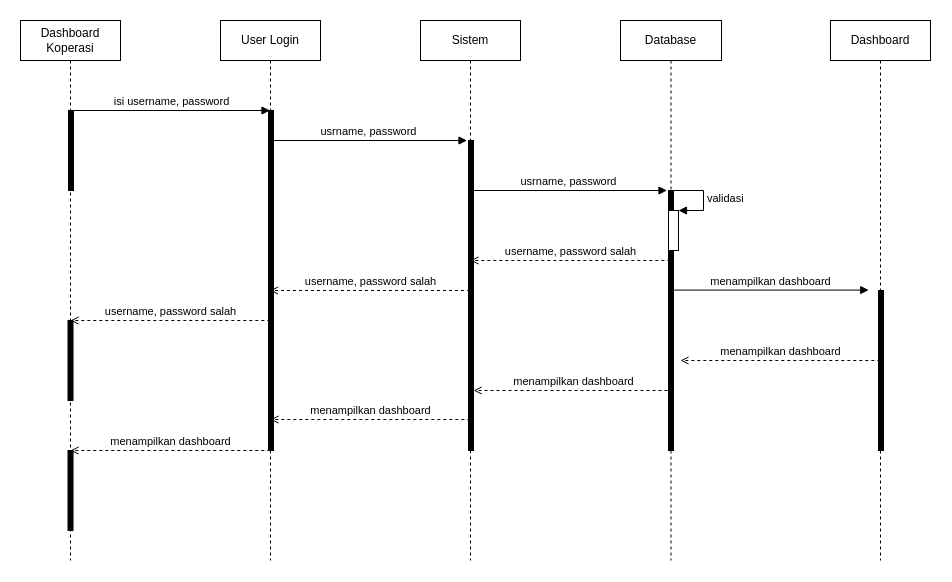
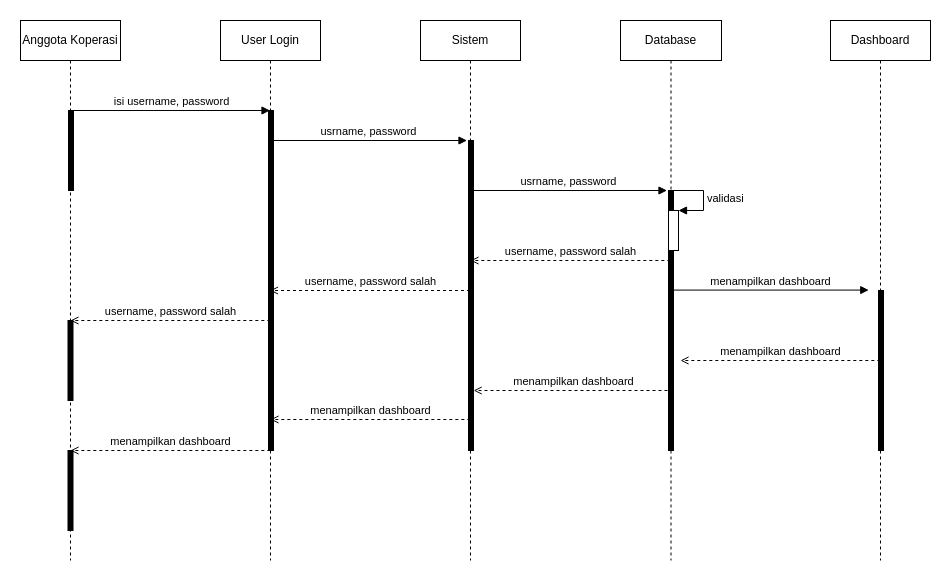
  <mxCell id="0" />
  <mxCell id="1" parent="0" />
- <mxCell id="2" value="Dashboard Koperasi" style="shape=umlLifeline;perimeter=lifelinePerimeter;whiteSpace=wrap;html=1;container=1;collapsible=0;recursiveResize=0;outlineConnect=0;" vertex="1" parent="1"><mxGeometry x="20" y="20" width="100" height="540" as="geometry" /></mxCell>
+ <mxCell id="2" value="Anggota Koperasi" style="shape=umlLifeline;perimeter=lifelinePerimeter;whiteSpace=wrap;html=1;container=1;collapsible=0;recursiveResize=0;outlineConnect=0;" vertex="1" parent="1"><mxGeometry x="20" y="20" width="100" height="540" as="geometry" /></mxCell>
  <mxCell id="3" value="" style="html=1;points=[];perimeter=orthogonalPerimeter;fillColor=strokeColor;" vertex="1" parent="2"><mxGeometry x="48" y="90" width="5" height="80" as="geometry" /></mxCell>
  <mxCell id="4" value="" style="html=1;points=[];perimeter=orthogonalPerimeter;fillColor=strokeColor;" vertex="1" parent="2"><mxGeometry x="47.5" y="300" width="5" height="80" as="geometry" /></mxCell>
  <mxCell id="5" value="" style="html=1;points=[];perimeter=orthogonalPerimeter;fillColor=strokeColor;" vertex="1" parent="2"><mxGeometry x="47.5" y="430" width="5" height="80" as="geometry" /></mxCell>
  <mxCell id="6" value="User Login" style="shape=umlLifeline;perimeter=lifelinePerimeter;whiteSpace=wrap;html=1;container=1;collapsible=0;recursiveResize=0;outlineConnect=0;" vertex="1" parent="1"><mxGeometry x="220" y="20" width="100" height="540" as="geometry" /></mxCell>
  <mxCell id="7" value="" style="html=1;points=[];perimeter=orthogonalPerimeter;fillColor=strokeColor;" vertex="1" parent="6"><mxGeometry x="48" y="90" width="5" height="340" as="geometry" /></mxCell>
  <mxCell id="8" value="Sistem" style="shape=umlLifeline;perimeter=lifelinePerimeter;whiteSpace=wrap;html=1;container=1;collapsible=0;recursiveResize=0;outlineConnect=0;" vertex="1" parent="1"><mxGeometry x="420" y="20" width="100" height="540" as="geometry" /></mxCell>
  <mxCell id="9" value="" style="html=1;points=[];perimeter=orthogonalPerimeter;fillColor=strokeColor;" vertex="1" parent="8"><mxGeometry x="48" y="120" width="5" height="310" as="geometry" /></mxCell>
  <mxCell id="10" value="isi username, password" style="html=1;verticalAlign=bottom;endArrow=block;" edge="1" parent="1" target="6"><mxGeometry x="-0.003" width="80" relative="1" as="geometry"><mxPoint x="73" y="110" as="sourcePoint" /><mxPoint x="153" y="110" as="targetPoint" /><mxPoint as="offset" /></mxGeometry></mxCell>
  <mxCell id="11" value="usrname, password" style="html=1;verticalAlign=bottom;endArrow=block;" edge="1" parent="1"><mxGeometry x="-0.003" width="80" relative="1" as="geometry"><mxPoint x="270" y="140" as="sourcePoint" /><mxPoint x="466.5" y="140" as="targetPoint" /><mxPoint as="offset" /></mxGeometry></mxCell>
  <mxCell id="12" value="Database" style="shape=umlLifeline;perimeter=lifelinePerimeter;whiteSpace=wrap;html=1;container=1;collapsible=0;recursiveResize=0;outlineConnect=0;" vertex="1" parent="1"><mxGeometry x="620" y="20" width="101" height="540" as="geometry" /></mxCell>
  <mxCell id="13" value="" style="html=1;points=[];perimeter=orthogonalPerimeter;fillColor=strokeColor;" vertex="1" parent="12"><mxGeometry x="48" y="170" width="5" height="260" as="geometry" /></mxCell>
  <mxCell id="14" value="usrname, password" style="html=1;verticalAlign=bottom;endArrow=block;" edge="1" parent="12"><mxGeometry x="-0.003" width="80" relative="1" as="geometry"><mxPoint x="-150" y="170" as="sourcePoint" /><mxPoint x="46.5" y="170" as="targetPoint" /><mxPoint as="offset" /></mxGeometry></mxCell>
  <mxCell id="15" value="" style="html=1;points=[];perimeter=orthogonalPerimeter;" vertex="1" parent="12"><mxGeometry x="48" y="190" width="10" height="40" as="geometry" /></mxCell>
  <mxCell id="16" value="validasi&lt;br&gt;" style="edgeStyle=orthogonalEdgeStyle;html=1;align=left;spacingLeft=2;endArrow=block;rounded=0;entryX=1;entryY=0;" edge="1" target="15" parent="12"><mxGeometry relative="1" as="geometry"><mxPoint x="53" y="170" as="sourcePoint" /><Array as="points"><mxPoint x="83" y="170" /></Array></mxGeometry></mxCell>
  <mxCell id="17" value="menampilkan dashboard" style="html=1;verticalAlign=bottom;labelBackgroundColor=none;endArrow=open;endFill=0;dashed=1;" edge="1" parent="12"><mxGeometry width="160" relative="1" as="geometry"><mxPoint x="53.0" y="370.0" as="sourcePoint" /><mxPoint x="-146.833" y="370.0" as="targetPoint" /></mxGeometry></mxCell>
  <mxCell id="18" value="username, password salah" style="html=1;verticalAlign=bottom;labelBackgroundColor=none;endArrow=open;endFill=0;dashed=1;" edge="1" parent="1" source="8" target="6"><mxGeometry width="160" relative="1" as="geometry"><mxPoint x="400" y="280" as="sourcePoint" /><mxPoint x="-50" y="570" as="targetPoint" /></mxGeometry></mxCell>
  <mxCell id="19" value="Dashboard" style="shape=umlLifeline;perimeter=lifelinePerimeter;whiteSpace=wrap;html=1;container=1;collapsible=0;recursiveResize=0;outlineConnect=0;" vertex="1" parent="1"><mxGeometry x="830" y="20" width="100" height="540" as="geometry" /></mxCell>
  <mxCell id="20" value="" style="html=1;points=[];perimeter=orthogonalPerimeter;fillColor=strokeColor;" vertex="1" parent="19"><mxGeometry x="48" y="270" width="5" height="160" as="geometry" /></mxCell>
  <mxCell id="21" value="username, password salah" style="html=1;verticalAlign=bottom;labelBackgroundColor=none;endArrow=open;endFill=0;dashed=1;" edge="1" parent="1"><mxGeometry width="160" relative="1" as="geometry"><mxPoint x="669.83" y="260" as="sourcePoint" /><mxPoint x="469.997" y="260" as="targetPoint" /></mxGeometry></mxCell>
  <mxCell id="22" value="menampilkan dashboard" style="html=1;verticalAlign=bottom;endArrow=block;" edge="1" parent="1"><mxGeometry x="-0.003" width="80" relative="1" as="geometry"><mxPoint x="671.75" y="289.58" as="sourcePoint" /><mxPoint x="868.25" y="289.58" as="targetPoint" /><mxPoint as="offset" /></mxGeometry></mxCell>
  <mxCell id="23" value="username, password salah" style="html=1;verticalAlign=bottom;labelBackgroundColor=none;endArrow=open;endFill=0;dashed=1;" edge="1" parent="1"><mxGeometry width="160" relative="1" as="geometry"><mxPoint x="269.83" y="320" as="sourcePoint" /><mxPoint x="69.997" y="320" as="targetPoint" /></mxGeometry></mxCell>
  <mxCell id="24" value="menampilkan dashboard" style="html=1;verticalAlign=bottom;labelBackgroundColor=none;endArrow=open;endFill=0;dashed=1;" edge="1" parent="1"><mxGeometry width="160" relative="1" as="geometry"><mxPoint x="879.83" y="360" as="sourcePoint" /><mxPoint x="679.997" y="360" as="targetPoint" /></mxGeometry></mxCell>
  <mxCell id="25" value="menampilkan dashboard" style="html=1;verticalAlign=bottom;labelBackgroundColor=none;endArrow=open;endFill=0;dashed=1;" edge="1" parent="1"><mxGeometry width="160" relative="1" as="geometry"><mxPoint x="469.83" y="419" as="sourcePoint" /><mxPoint x="269.997" y="419" as="targetPoint" /></mxGeometry></mxCell>
  <mxCell id="26" value="menampilkan dashboard" style="html=1;verticalAlign=bottom;labelBackgroundColor=none;endArrow=open;endFill=0;dashed=1;" edge="1" parent="1"><mxGeometry width="160" relative="1" as="geometry"><mxPoint x="269.83" y="450" as="sourcePoint" /><mxPoint x="69.997" y="450" as="targetPoint" /></mxGeometry></mxCell>
